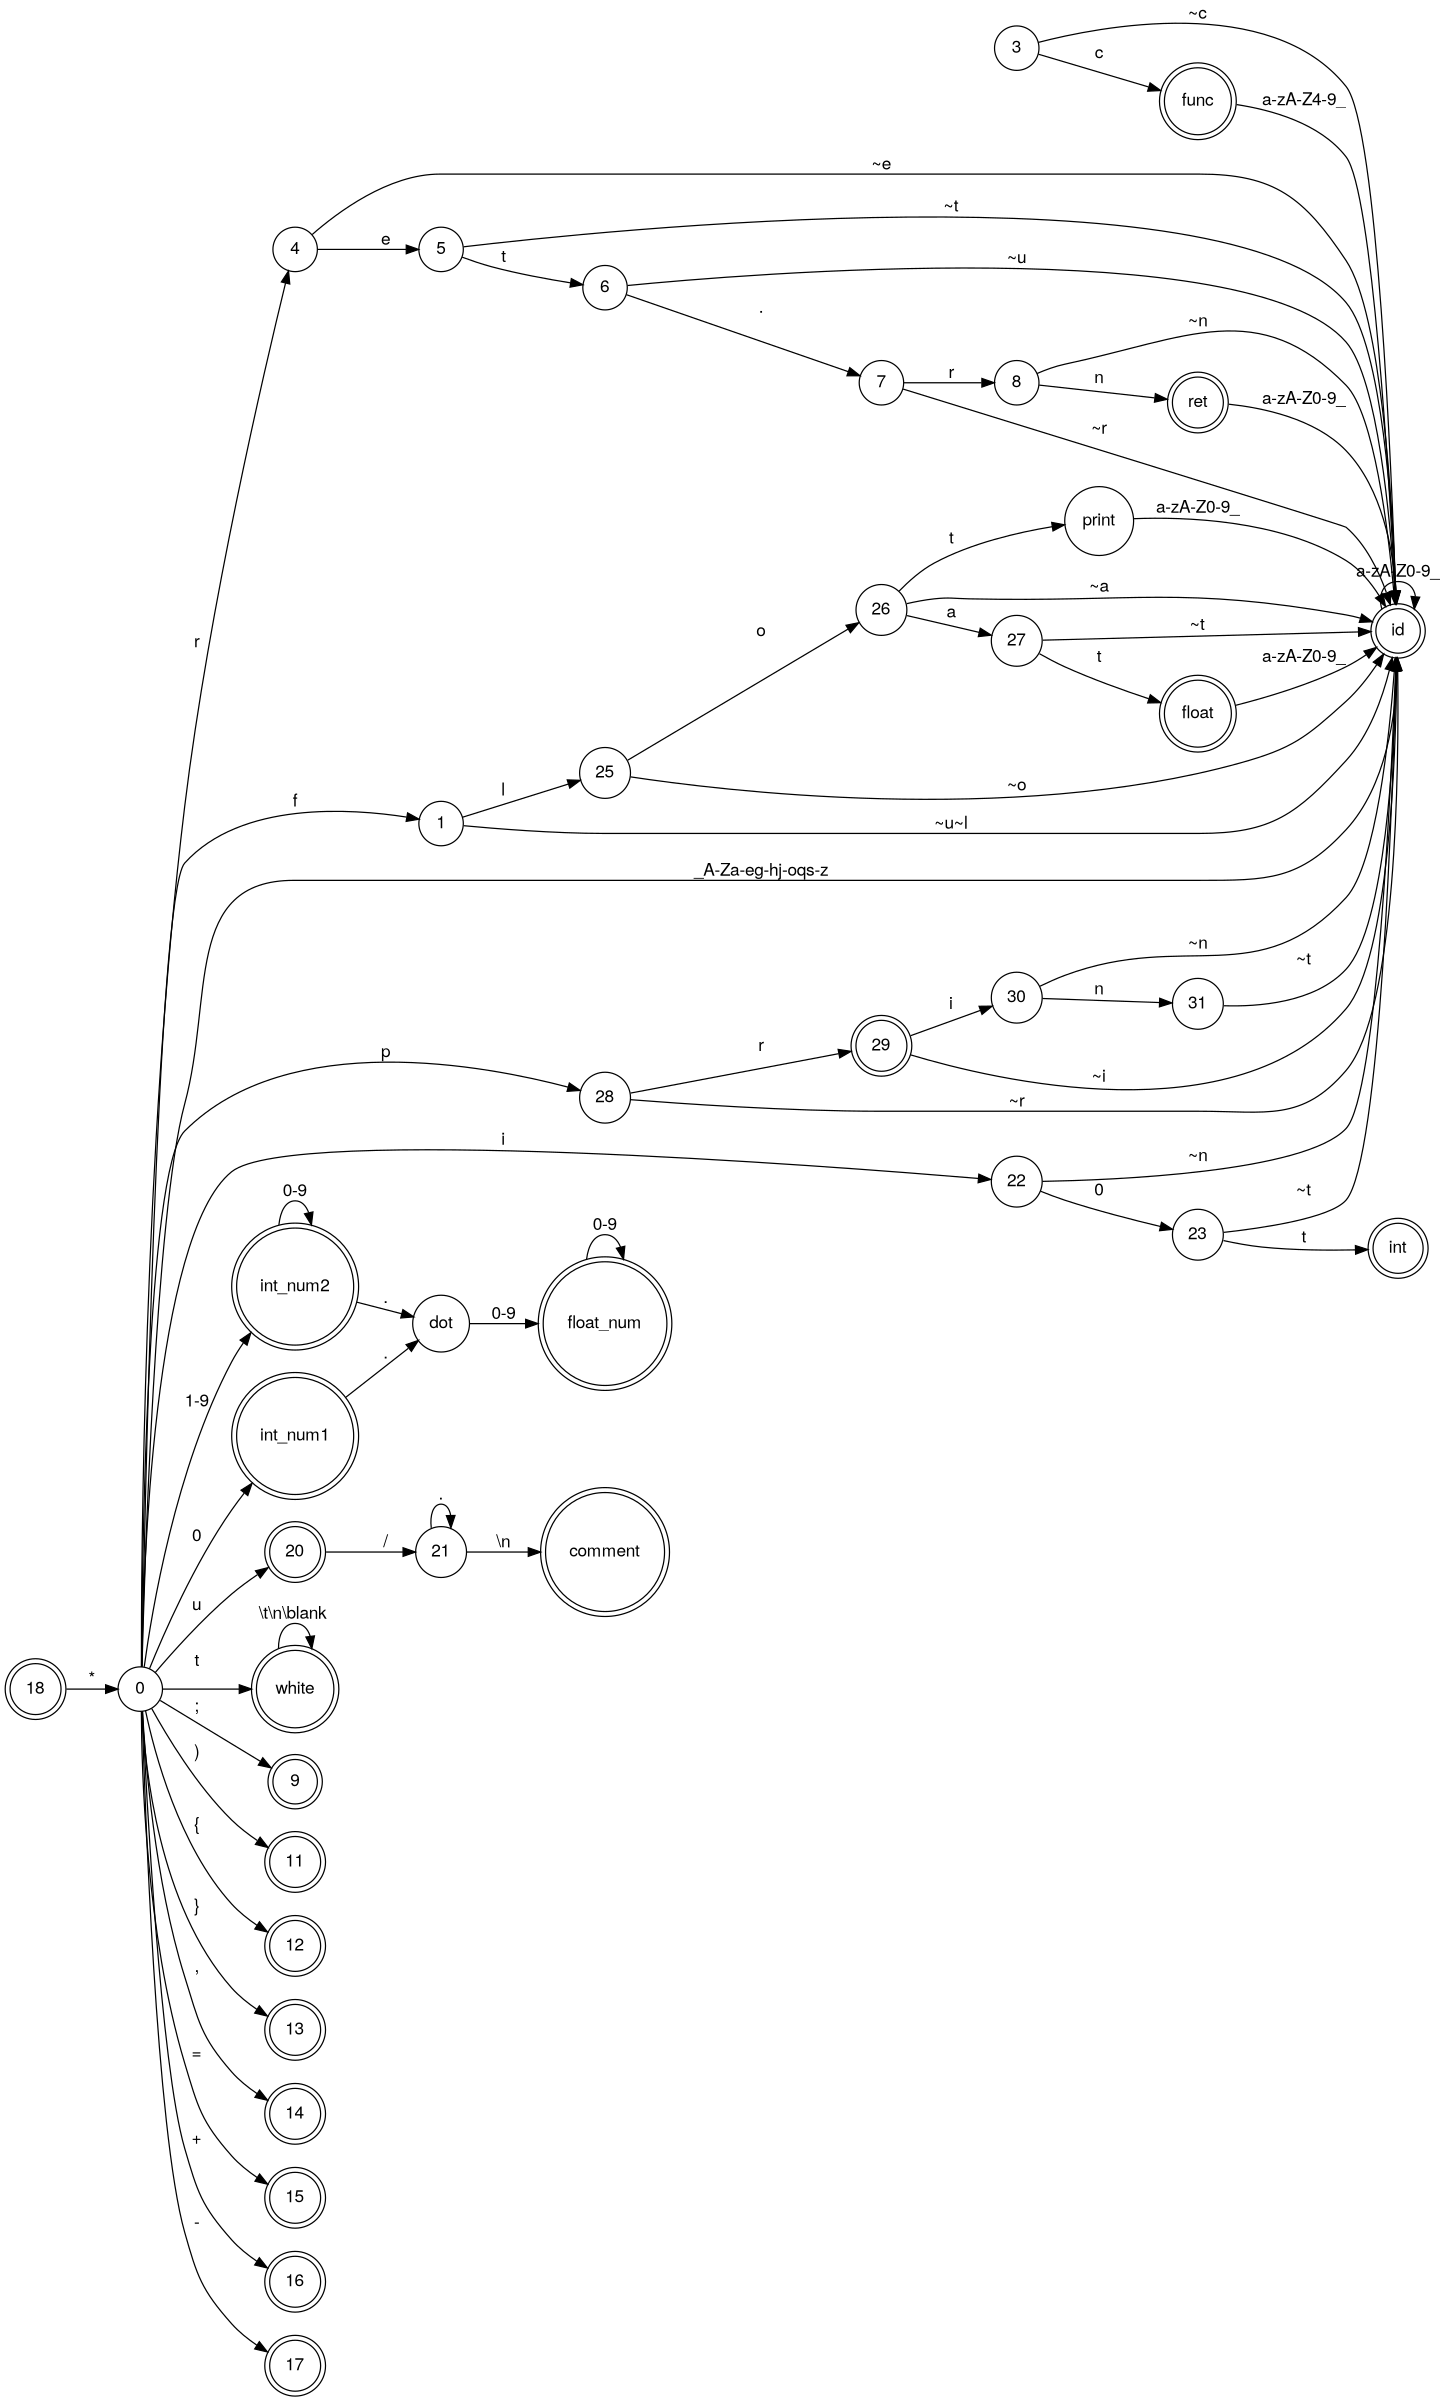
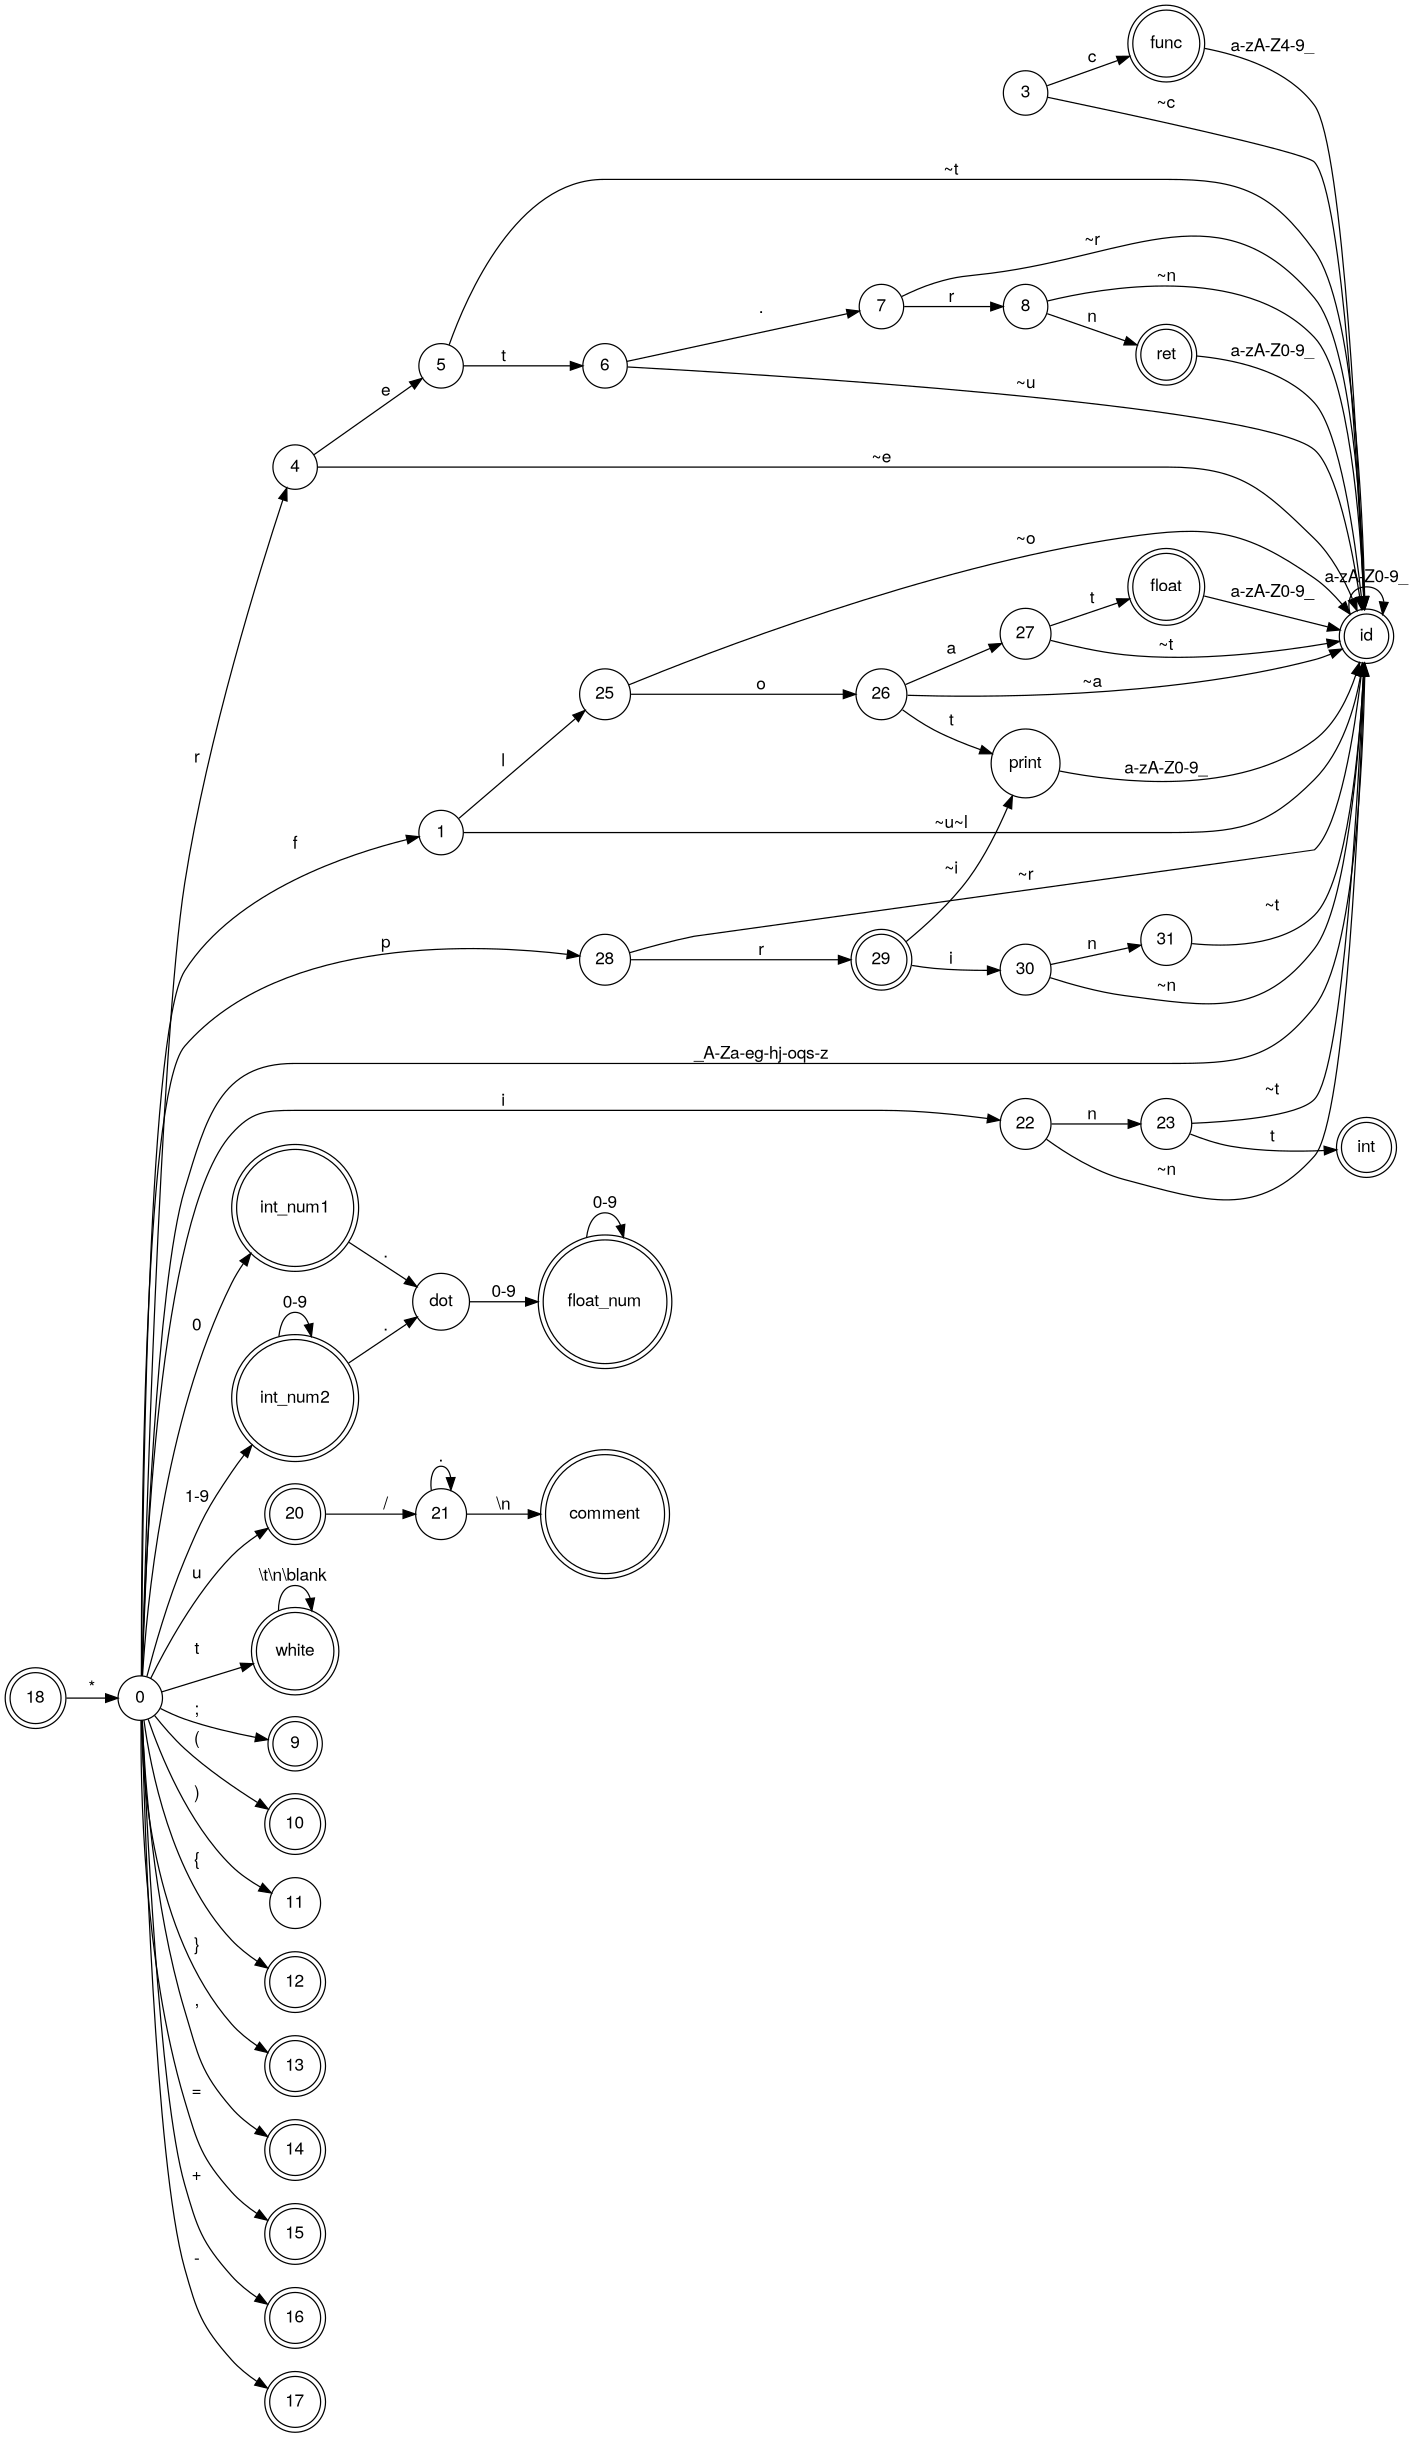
  digraph {
    fontname="Helvetica,Arial,sans-serif"
    rankdir=LR
    node [fontname="Helvetica,Arial,sans-serif" shape=doublecircle]
    edge [fontname="Helvetica,Arial,sans-serif"]
    func
    id
    ret
    float
    print [shape=circle]
    dot [shape=circle]
    int_num1
    float_num
    int_num2
    0 [shape=circle]
    18
    21 [shape=circle]
    20
    comment
    white
    9
-   11
+   10
+   11 [shape=circle]
    12
    13
    14
    15
    16
    17
    1 [shape=circle]
    4 [shape=circle]
    22 [shape=circle]
    28 [shape=circle]
    25 [shape=circle]
    5 [shape=circle]
    23 [shape=circle]
    29
    26 [shape=circle]
    3 [shape=circle]
    6 [shape=circle]
    7 [shape=circle]
    8 [shape=circle]
    int
    27 [shape=circle]
    30 [shape=circle]
    31 [shape=circle]
    func -> id [label="a-zA-Z4-9_"]
    id -> id [label="a-zA-Z0-9_"]
    ret -> id [label="a-zA-Z0-9_"]
    float -> id [label="a-zA-Z0-9_"]
    print -> id [label="a-zA-Z0-9_"]
    dot -> float_num [label="0-9"]
    int_num1 -> dot [label="."]
    float_num -> float_num [label="0-9"]
    int_num2 -> dot [label="."]
    int_num2 -> int_num2 [label="0-9"]
    0 -> id [label="_A-Za-eg-hj-oqs-z"]
    0 -> int_num1 [label=0]
    0 -> int_num2 [label="1-9"]
    0 -> 20 [label=u]
    0 -> white [label="\t\n "]
    0 -> 9 [label=";"]
+   0 -> 10 [label="("]
    0 -> 11 [label=")"]
    0 -> 12 [label="{"]
    0 -> 13 [label="}"]
    0 -> 14 [label=","]
    0 -> 15 [label="="]
    0 -> 16 [label="+"]
    0 -> 17 [label="-"]
    0 -> 1 [label=f]
    0 -> 4 [label=r]
    0 -> 22 [label=i]
    0 -> 28 [label=p]
    18 -> 0 [label="*"]
    21 -> 21 [label="\."]
    21 -> comment [label="\\n"]
    20 -> 21 [label="/"]
    white -> white [label="\\t\\n\\blank "]
    1 -> id [label="~u~l"]
    1 -> 25 [label=l]
    4 -> id [label="~e"]
    4 -> 5 [label=e]
    22 -> id [label="~n"]
-   22 -> 23 [label=0]
+   22 -> 23 [label=n]
    28 -> id [label="~r"]
    28 -> 29 [label=r]
    25 -> id [label="~o"]
    25 -> 26 [label=o]
    5 -> id [label="~t"]
    5 -> 6 [label=t]
    23 -> id [label="~t"]
    23 -> int [label=t]
-   29 -> id [label="~i"]
+   29 -> print [label="~i"]
    29 -> 30 [label=i]
    26 -> id [label="~a"]
    26 -> print [label=t]
    26 -> 27 [label=a]
    3 -> func [label=c]
    3 -> id [label="~c"]
    6 -> id [label="~u"]
    6 -> 7 [label="."]
    7 -> id [label="~r"]
    7 -> 8 [label=r]
    8 -> id [label="~n"]
    8 -> ret [label=n]
    27 -> id [label="~t"]
    27 -> float [label=t]
    30 -> id [label="~n"]
    30 -> 31 [label=n]
    31 -> id [label="~t"]
  }
